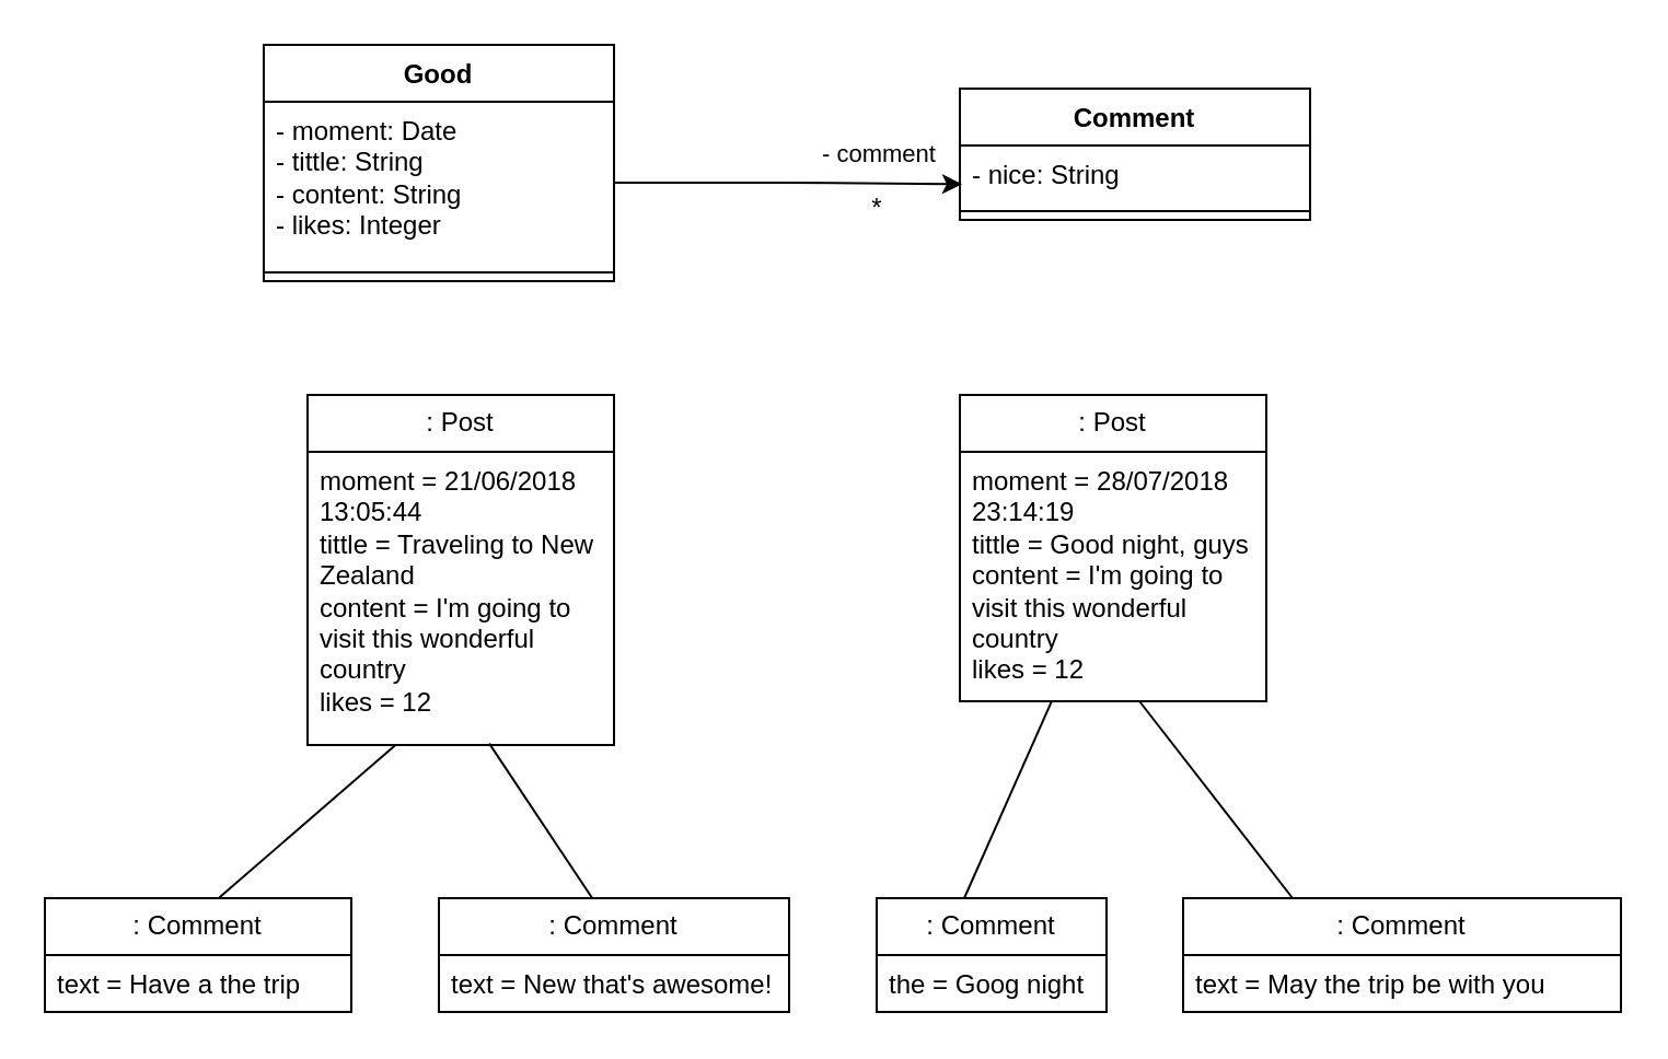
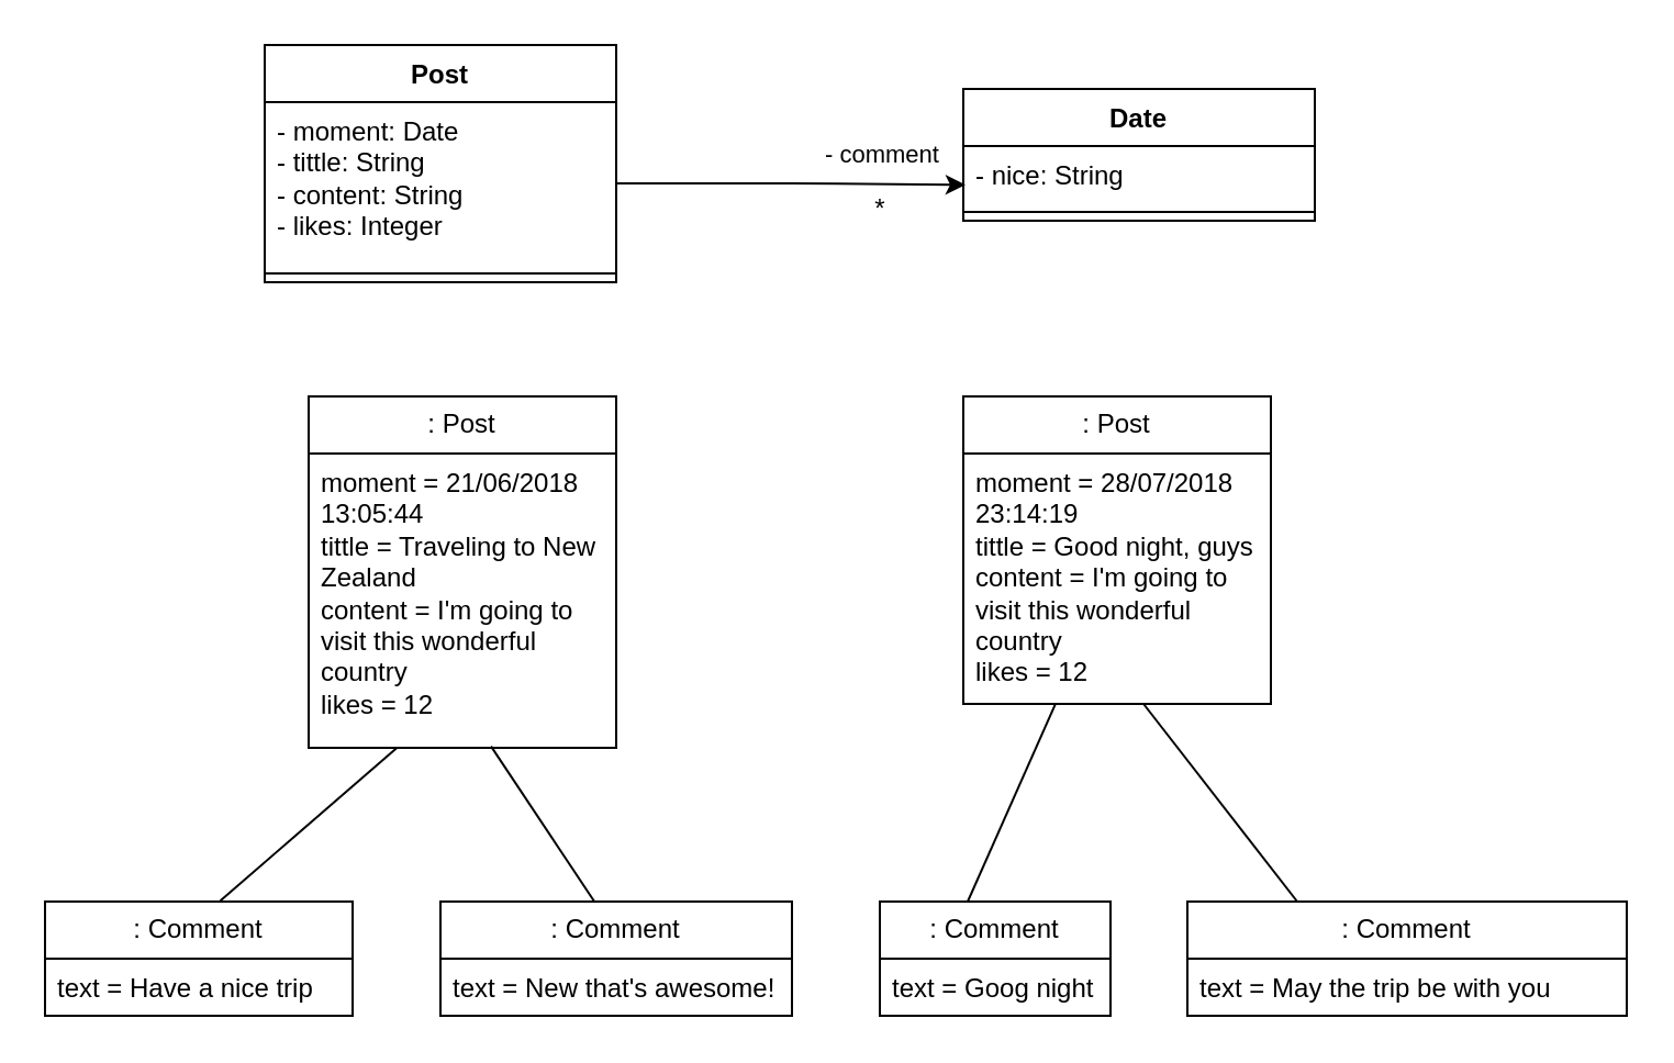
  <mxCell id="0" />
  <mxCell id="1" parent="0" />
- <mxCell id="2" value="Good" style="swimlane;fontStyle=1;align=center;verticalAlign=top;childLayout=stackLayout;horizontal=1;startSize=26;horizontalStack=0;resizeParent=1;resizeParentMax=0;resizeLast=0;collapsible=1;marginBottom=0;whiteSpace=wrap;html=1;" vertex="1" parent="1"><mxGeometry x="120" y="20" width="160" height="108" as="geometry"><mxRectangle x="20" y="40" width="60" height="30" as="alternateBounds" /></mxGeometry></mxCell>
+ <mxCell id="2" value="Post" style="swimlane;fontStyle=1;align=center;verticalAlign=top;childLayout=stackLayout;horizontal=1;startSize=26;horizontalStack=0;resizeParent=1;resizeParentMax=0;resizeLast=0;collapsible=1;marginBottom=0;whiteSpace=wrap;html=1;" vertex="1" parent="1"><mxGeometry x="120" y="20" width="160" height="108" as="geometry"><mxRectangle x="20" y="40" width="60" height="30" as="alternateBounds" /></mxGeometry></mxCell>
  <mxCell id="3" value="- moment: Date&lt;div&gt;- tittle: String&lt;br&gt;&lt;/div&gt;&lt;div&gt;- content: String&lt;br&gt;&lt;/div&gt;&lt;div&gt;- likes: Integer&lt;/div&gt;" style="text;strokeColor=none;fillColor=none;align=left;verticalAlign=top;spacingLeft=4;spacingRight=4;overflow=hidden;rotatable=0;points=[[0,0.5],[1,0.5]];portConstraint=eastwest;whiteSpace=wrap;html=1;" vertex="1" parent="2"><mxGeometry y="26" width="160" height="74" as="geometry" /></mxCell>
  <mxCell id="4" value="" style="line;strokeWidth=1;fillColor=none;align=left;verticalAlign=middle;spacingTop=-1;spacingLeft=3;spacingRight=3;rotatable=0;labelPosition=right;points=[];portConstraint=eastwest;strokeColor=inherit;" vertex="1" parent="2"><mxGeometry y="100" width="160" height="8" as="geometry" /></mxCell>
- <mxCell id="5" value="Comment" style="swimlane;fontStyle=1;align=center;verticalAlign=top;childLayout=stackLayout;horizontal=1;startSize=26;horizontalStack=0;resizeParent=1;resizeParentMax=0;resizeLast=0;collapsible=1;marginBottom=0;whiteSpace=wrap;html=1;" vertex="1" parent="1"><mxGeometry x="438" y="40" width="160" height="60" as="geometry" /></mxCell>
+ <mxCell id="5" value="Date" style="swimlane;fontStyle=1;align=center;verticalAlign=top;childLayout=stackLayout;horizontal=1;startSize=26;horizontalStack=0;resizeParent=1;resizeParentMax=0;resizeLast=0;collapsible=1;marginBottom=0;whiteSpace=wrap;html=1;" vertex="1" parent="1"><mxGeometry x="438" y="40" width="160" height="60" as="geometry" /></mxCell>
  <mxCell id="6" value="- nice: String" style="text;strokeColor=none;fillColor=none;align=left;verticalAlign=top;spacingLeft=4;spacingRight=4;overflow=hidden;rotatable=0;points=[[0,0.5],[1,0.5]];portConstraint=eastwest;whiteSpace=wrap;html=1;" vertex="1" parent="5"><mxGeometry y="26" width="160" height="26" as="geometry" /></mxCell>
  <mxCell id="7" value="" style="line;strokeWidth=1;fillColor=none;align=left;verticalAlign=middle;spacingTop=-1;spacingLeft=3;spacingRight=3;rotatable=0;labelPosition=right;points=[];portConstraint=eastwest;strokeColor=inherit;" vertex="1" parent="5"><mxGeometry y="52" width="160" height="8" as="geometry" /></mxCell>
  <mxCell id="8" value=": Comment" style="swimlane;fontStyle=0;childLayout=stackLayout;horizontal=1;startSize=26;fillColor=none;horizontalStack=0;resizeParent=1;resizeParentMax=0;resizeLast=0;collapsible=1;marginBottom=0;whiteSpace=wrap;html=1;" vertex="1" parent="1"><mxGeometry x="20" y="410" width="140" height="52" as="geometry" /></mxCell>
- <mxCell id="9" value="text = Have a the trip" style="text;strokeColor=none;fillColor=none;align=left;verticalAlign=top;spacingLeft=4;spacingRight=4;overflow=hidden;rotatable=0;points=[[0,0.5],[1,0.5]];portConstraint=eastwest;whiteSpace=wrap;html=1;" vertex="1" parent="8"><mxGeometry y="26" width="140" height="26" as="geometry" /></mxCell>
+ <mxCell id="9" value="text = Have a nice trip" style="text;strokeColor=none;fillColor=none;align=left;verticalAlign=top;spacingLeft=4;spacingRight=4;overflow=hidden;rotatable=0;points=[[0,0.5],[1,0.5]];portConstraint=eastwest;whiteSpace=wrap;html=1;" vertex="1" parent="8"><mxGeometry y="26" width="140" height="26" as="geometry" /></mxCell>
  <mxCell id="10" value=": Comment" style="swimlane;fontStyle=0;childLayout=stackLayout;horizontal=1;startSize=26;fillColor=none;horizontalStack=0;resizeParent=1;resizeParentMax=0;resizeLast=0;collapsible=1;marginBottom=0;whiteSpace=wrap;html=1;" vertex="1" parent="1"><mxGeometry x="200" y="410" width="160" height="52" as="geometry" /></mxCell>
  <mxCell id="11" value="text = New that's awesome!" style="text;strokeColor=none;fillColor=none;align=left;verticalAlign=top;spacingLeft=4;spacingRight=4;overflow=hidden;rotatable=0;points=[[0,0.5],[1,0.5]];portConstraint=eastwest;whiteSpace=wrap;html=1;" vertex="1" parent="10"><mxGeometry y="26" width="160" height="26" as="geometry" /></mxCell>
  <mxCell id="12" value=": Comment" style="swimlane;fontStyle=0;childLayout=stackLayout;horizontal=1;startSize=26;fillColor=none;horizontalStack=0;resizeParent=1;resizeParentMax=0;resizeLast=0;collapsible=1;marginBottom=0;whiteSpace=wrap;html=1;" vertex="1" parent="1"><mxGeometry x="400" y="410" width="105" height="52" as="geometry" /></mxCell>
- <mxCell id="13" value="the = Goog night" style="text;strokeColor=none;fillColor=none;align=left;verticalAlign=top;spacingLeft=4;spacingRight=4;overflow=hidden;rotatable=0;points=[[0,0.5],[1,0.5]];portConstraint=eastwest;whiteSpace=wrap;html=1;" vertex="1" parent="12"><mxGeometry y="26" width="105" height="26" as="geometry" /></mxCell>
+ <mxCell id="13" value="text = Goog night" style="text;strokeColor=none;fillColor=none;align=left;verticalAlign=top;spacingLeft=4;spacingRight=4;overflow=hidden;rotatable=0;points=[[0,0.5],[1,0.5]];portConstraint=eastwest;whiteSpace=wrap;html=1;" vertex="1" parent="12"><mxGeometry y="26" width="105" height="26" as="geometry" /></mxCell>
  <mxCell id="14" value=": Comment" style="swimlane;fontStyle=0;childLayout=stackLayout;horizontal=1;startSize=26;fillColor=none;horizontalStack=0;resizeParent=1;resizeParentMax=0;resizeLast=0;collapsible=1;marginBottom=0;whiteSpace=wrap;html=1;" vertex="1" parent="1"><mxGeometry x="540" y="410" width="200" height="52" as="geometry" /></mxCell>
  <mxCell id="15" value="text = May the trip be with you" style="text;strokeColor=none;fillColor=none;align=left;verticalAlign=top;spacingLeft=4;spacingRight=4;overflow=hidden;rotatable=0;points=[[0,0.5],[1,0.5]];portConstraint=eastwest;whiteSpace=wrap;html=1;" vertex="1" parent="14"><mxGeometry y="26" width="200" height="26" as="geometry" /></mxCell>
  <mxCell id="16" value=": Post" style="swimlane;fontStyle=0;childLayout=stackLayout;horizontal=1;startSize=26;fillColor=none;horizontalStack=0;resizeParent=1;resizeParentMax=0;resizeLast=0;collapsible=1;marginBottom=0;whiteSpace=wrap;html=1;" vertex="1" parent="1"><mxGeometry x="140" y="180" width="140" height="160" as="geometry" /></mxCell>
  <mxCell id="17" value="moment = 21/06/2018 13:05:44&lt;div&gt;tittle = Traveling to New Zealand&lt;/div&gt;&lt;div&gt;content = I'm going to visit this wonderful country&lt;/div&gt;&lt;div&gt;likes = 12&lt;/div&gt;" style="text;strokeColor=none;fillColor=none;align=left;verticalAlign=top;spacingLeft=4;spacingRight=4;overflow=hidden;rotatable=0;points=[[0,0.5],[1,0.5]];portConstraint=eastwest;whiteSpace=wrap;html=1;" vertex="1" parent="16"><mxGeometry y="26" width="140" height="134" as="geometry" /></mxCell>
  <mxCell id="18" value=": Post" style="swimlane;fontStyle=0;childLayout=stackLayout;horizontal=1;startSize=26;fillColor=none;horizontalStack=0;resizeParent=1;resizeParentMax=0;resizeLast=0;collapsible=1;marginBottom=0;whiteSpace=wrap;html=1;" vertex="1" parent="1"><mxGeometry x="438" y="180" width="140" height="140" as="geometry" /></mxCell>
  <mxCell id="19" value="moment = 28/07/2018 23:14:19&lt;div&gt;tittle = Good night, guys&lt;/div&gt;&lt;div&gt;content = I'm going to visit this wonderful country&lt;/div&gt;&lt;div&gt;likes = 12&lt;/div&gt;" style="text;strokeColor=none;fillColor=none;align=left;verticalAlign=top;spacingLeft=4;spacingRight=4;overflow=hidden;rotatable=0;points=[[0,0.5],[1,0.5]];portConstraint=eastwest;whiteSpace=wrap;html=1;" vertex="1" parent="18"><mxGeometry y="26" width="140" height="114" as="geometry" /></mxCell>
  <mxCell id="20" style="edgeStyle=orthogonalEdgeStyle;rounded=0;orthogonalLoop=1;jettySize=auto;html=1;exitX=1;exitY=0.5;exitDx=0;exitDy=0;entryX=0.006;entryY=0.679;entryDx=0;entryDy=0;entryPerimeter=0;" edge="1" parent="1" source="3" target="6"><mxGeometry relative="1" as="geometry" /></mxCell>
  <mxCell id="21" value="- comment" style="edgeLabel;html=1;align=center;verticalAlign=middle;resizable=0;points=[];" vertex="1" connectable="0" parent="20"><mxGeometry x="0.399" relative="1" as="geometry"><mxPoint x="9" y="-14" as="offset" /></mxGeometry></mxCell>
  <mxCell id="22" value="*" style="text;html=1;align=center;verticalAlign=middle;resizable=0;points=[];autosize=1;strokeColor=none;fillColor=none;" vertex="1" parent="1"><mxGeometry x="385" y="80" width="30" height="30" as="geometry" /></mxCell>
  <mxCell id="23" value="" style="endArrow=none;html=1;rounded=0;exitX=0.593;exitY=0.995;exitDx=0;exitDy=0;exitPerimeter=0;entryX=0.438;entryY=0;entryDx=0;entryDy=0;entryPerimeter=0;" edge="1" parent="1" source="17" target="10"><mxGeometry relative="1" as="geometry"><mxPoint x="240" y="380" as="sourcePoint" /><mxPoint x="316" y="410" as="targetPoint" /></mxGeometry></mxCell>
  <mxCell id="24" value="" style="endArrow=none;html=1;rounded=0;exitX=0.288;exitY=0.999;exitDx=0;exitDy=0;exitPerimeter=0;entryX=0.57;entryY=-0.007;entryDx=0;entryDy=0;entryPerimeter=0;" edge="1" parent="1" source="17" target="8"><mxGeometry relative="1" as="geometry"><mxPoint x="190" y="350" as="sourcePoint" /><mxPoint x="350" y="350" as="targetPoint" /></mxGeometry></mxCell>
  <mxCell id="25" value="" style="endArrow=none;html=1;rounded=0;entryX=0.299;entryY=1.002;entryDx=0;entryDy=0;entryPerimeter=0;" edge="1" parent="1" target="19"><mxGeometry relative="1" as="geometry"><mxPoint x="440" y="410" as="sourcePoint" /><mxPoint x="575" y="360" as="targetPoint" /></mxGeometry></mxCell>
  <mxCell id="26" value="" style="endArrow=none;html=1;rounded=0;exitX=0.586;exitY=1;exitDx=0;exitDy=0;exitPerimeter=0;entryX=0.25;entryY=0;entryDx=0;entryDy=0;" edge="1" parent="1" source="19" target="14"><mxGeometry relative="1" as="geometry"><mxPoint x="450" y="350" as="sourcePoint" /><mxPoint x="610" y="350" as="targetPoint" /></mxGeometry></mxCell>
